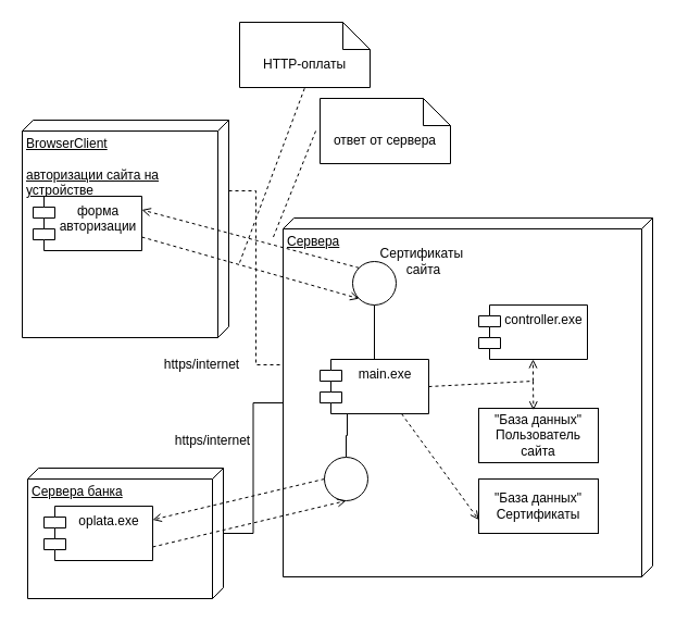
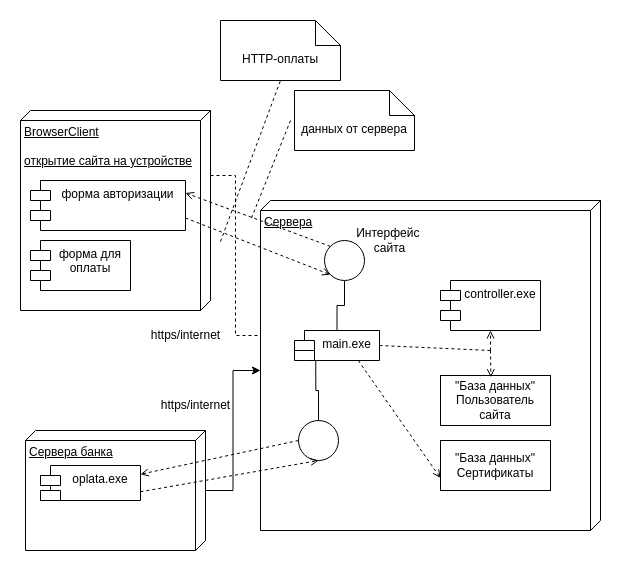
  <mxCell id="0" />
  <mxCell id="1" parent="0" />
  <mxCell id="2" value="Сервера" style="verticalAlign=top;align=left;spacingTop=8;spacingLeft=2;spacingRight=12;shape=cube;size=10;direction=south;fontStyle=4;html=1;whiteSpace=wrap;" vertex="1" parent="1"><mxGeometry x="260" y="200" width="340" height="330" as="geometry" /></mxCell>
- <mxCell id="3" value="BrowserClient&lt;div&gt;&lt;br&gt;&lt;/div&gt;&lt;div&gt;авторизации сайта на устройстве&lt;/div&gt;" style="verticalAlign=top;align=left;spacingTop=8;spacingLeft=2;spacingRight=12;shape=cube;size=10;direction=south;fontStyle=4;html=1;whiteSpace=wrap;" vertex="1" parent="1"><mxGeometry x="20" y="110" width="190" height="200" as="geometry" /></mxCell>
- <mxCell id="4" value="форма авторизации" style="shape=module;align=left;spacingLeft=20;align=center;verticalAlign=top;whiteSpace=wrap;html=1;" vertex="1" parent="1"><mxGeometry x="30" y="180" width="100" height="50" as="geometry" /></mxCell>
+ <mxCell id="3" value="BrowserClient&lt;div&gt;&lt;br&gt;&lt;/div&gt;&lt;div&gt;открытие сайта на устройстве&lt;/div&gt;" style="verticalAlign=top;align=left;spacingTop=8;spacingLeft=2;spacingRight=12;shape=cube;size=10;direction=south;fontStyle=4;html=1;whiteSpace=wrap;" vertex="1" parent="1"><mxGeometry x="20" y="110" width="190" height="200" as="geometry" /></mxCell>
+ <mxCell id="4" value="форма авторизации" style="shape=module;align=left;spacingLeft=20;align=center;verticalAlign=top;whiteSpace=wrap;html=1;" vertex="1" parent="1"><mxGeometry x="30" y="180" width="155" height="50" as="geometry" /></mxCell>
  <mxCell id="5" value="" style="endArrow=none;html=1;rounded=0;exitX=0;exitY=0;exitDx=65;exitDy=0;exitPerimeter=0;entryX=0;entryY=0;entryDx=135;entryDy=340;entryPerimeter=0;edgeStyle=orthogonalEdgeStyle;dashed=1;" edge="1" parent="1" source="3" target="2"><mxGeometry width="50" height="50" relative="1" as="geometry"><mxPoint x="300" y="370" as="sourcePoint" /><mxPoint x="350" y="320" as="targetPoint" /></mxGeometry></mxCell>
  <mxCell id="6" style="edgeStyle=orthogonalEdgeStyle;rounded=0;orthogonalLoop=1;jettySize=auto;html=1;exitX=0.5;exitY=1;exitDx=0;exitDy=0;endArrow=none;startFill=0;" edge="1" parent="1" source="7" target="10"><mxGeometry relative="1" as="geometry" /></mxCell>
  <mxCell id="7" value="" style="ellipse;whiteSpace=wrap;html=1;aspect=fixed;" vertex="1" parent="1"><mxGeometry x="324" y="240" width="40" height="40" as="geometry" /></mxCell>
  <mxCell id="8" value="" style="endArrow=open;dashed=1;html=1;rounded=0;exitX=0;exitY=0;exitDx=0;exitDy=0;entryX=1;entryY=0.25;entryDx=0;entryDy=0;" edge="1" parent="1" source="7" target="4"><mxGeometry width="160" relative="1" as="geometry"><mxPoint x="190" y="470" as="sourcePoint" /><mxPoint x="350" y="470" as="targetPoint" /></mxGeometry></mxCell>
  <mxCell id="9" value="" style="endArrow=open;dashed=1;html=1;rounded=0;exitX=1;exitY=0.75;exitDx=0;exitDy=0;entryX=0;entryY=1;entryDx=0;entryDy=0;" edge="1" parent="1" source="4" target="7"><mxGeometry width="160" relative="1" as="geometry"><mxPoint x="200" y="460" as="sourcePoint" /><mxPoint x="360" y="460" as="targetPoint" /></mxGeometry></mxCell>
- <mxCell id="10" value="main.exe" style="shape=module;align=left;spacingLeft=20;align=center;verticalAlign=top;whiteSpace=wrap;html=1;" vertex="1" parent="1"><mxGeometry x="294" y="330" width="100" height="50" as="geometry" /></mxCell>
- <mxCell id="11" value="ответ от сервера" style="shape=note2;boundedLbl=1;whiteSpace=wrap;html=1;size=25;verticalAlign=top;align=center;" vertex="1" parent="1"><mxGeometry x="294" y="90" width="120" height="60" as="geometry" /></mxCell>
+ <mxCell id="10" value="main.exe" style="shape=module;align=left;spacingLeft=20;align=center;verticalAlign=top;whiteSpace=wrap;html=1;" vertex="1" parent="1"><mxGeometry x="294" y="330" width="85" height="30" as="geometry" /></mxCell>
+ <mxCell id="11" value="данных от сервера" style="shape=note2;boundedLbl=1;whiteSpace=wrap;html=1;size=25;verticalAlign=top;align=center;" vertex="1" parent="1"><mxGeometry x="294" y="90" width="120" height="60" as="geometry" /></mxCell>
  <mxCell id="12" value="HTTP-оплаты" style="shape=note2;boundedLbl=1;whiteSpace=wrap;html=1;size=25;verticalAlign=top;align=center;" vertex="1" parent="1"><mxGeometry x="220" y="20" width="120" height="60" as="geometry" /></mxCell>
  <mxCell id="13" value="" style="endArrow=none;dashed=1;html=1;rounded=0;" edge="1" parent="1"><mxGeometry width="50" height="50" relative="1" as="geometry"><mxPoint x="220" y="241" as="sourcePoint" /><mxPoint x="280" y="80" as="targetPoint" /><Array as="points" /></mxGeometry></mxCell>
  <mxCell id="14" value="" style="endArrow=none;dashed=1;html=1;rounded=0;" edge="1" parent="1"><mxGeometry width="50" height="50" relative="1" as="geometry"><mxPoint x="290" y="120" as="sourcePoint" /><mxPoint x="250" y="220" as="targetPoint" /></mxGeometry></mxCell>
- <mxCell id="15" value="Сертификаты&amp;nbsp;&lt;div&gt;сайта&lt;/div&gt;" style="text;html=1;align=center;verticalAlign=middle;resizable=0;points=[];autosize=1;strokeColor=none;fillColor=none;" vertex="1" parent="1"><mxGeometry x="344" y="220" width="90" height="40" as="geometry" /></mxCell>
- <mxCell id="16" style="edgeStyle=orthogonalEdgeStyle;rounded=0;orthogonalLoop=1;jettySize=auto;html=1;entryX=0;entryY=0;entryDx=170;entryDy=340;entryPerimeter=0;endArrow=none;startFill=0;" edge="1" parent="1" source="17" target="2"><mxGeometry relative="1" as="geometry"><mxPoint x="210" y="380" as="targetPoint" /></mxGeometry></mxCell>
+ <mxCell id="15" value="Интерфейс&amp;nbsp;&lt;div&gt;сайта&lt;/div&gt;" style="text;html=1;align=center;verticalAlign=middle;resizable=0;points=[];autosize=1;strokeColor=none;fillColor=none;" vertex="1" parent="1"><mxGeometry x="344" y="220" width="90" height="40" as="geometry" /></mxCell>
+ <mxCell id="16" style="edgeStyle=orthogonalEdgeStyle;rounded=0;orthogonalLoop=1;jettySize=auto;html=1;entryX=0;entryY=0;entryDx=170;entryDy=340;entryPerimeter=0;endArrow=classic;startFill=0;" edge="1" parent="1" source="17" target="2"><mxGeometry relative="1" as="geometry"><mxPoint x="210" y="380" as="targetPoint" /></mxGeometry></mxCell>
  <mxCell id="17" value="Сервера банка" style="verticalAlign=top;align=left;spacingTop=8;spacingLeft=2;spacingRight=12;shape=cube;size=10;direction=south;fontStyle=4;html=1;whiteSpace=wrap;" vertex="1" parent="1"><mxGeometry x="25" y="430" width="180" height="120" as="geometry" /></mxCell>
+ <mxCell id="18" value="форма для&lt;div&gt;оплаты&lt;/div&gt;" style="shape=module;align=left;spacingLeft=20;align=center;verticalAlign=top;whiteSpace=wrap;html=1;" vertex="1" parent="1"><mxGeometry x="30" y="240" width="100" height="50" as="geometry" /></mxCell>
  <mxCell id="19" value="" style="edgeStyle=orthogonalEdgeStyle;rounded=0;orthogonalLoop=1;jettySize=auto;html=1;entryX=0.25;entryY=1;entryDx=0;entryDy=0;endArrow=none;startFill=0;" edge="1" parent="1" source="20" target="10"><mxGeometry relative="1" as="geometry" /></mxCell>
  <mxCell id="20" value="" style="ellipse;whiteSpace=wrap;html=1;aspect=fixed;" vertex="1" parent="1"><mxGeometry x="298" y="420" width="40" height="40" as="geometry" /></mxCell>
  <mxCell id="21" value="" style="endArrow=open;dashed=1;html=1;rounded=0;entryX=1;entryY=0.25;entryDx=0;entryDy=0;exitX=0;exitY=0.5;exitDx=0;exitDy=0;" edge="1" parent="1" source="20" target="22"><mxGeometry width="160" relative="1" as="geometry"><mxPoint x="220" y="440" as="sourcePoint" /><mxPoint x="330" y="400" as="targetPoint" /></mxGeometry></mxCell>
- <mxCell id="22" value="oplata.exe" style="shape=module;align=left;spacingLeft=20;align=center;verticalAlign=top;whiteSpace=wrap;html=1;" vertex="1" parent="1"><mxGeometry x="40" y="465" width="100" height="50" as="geometry" /></mxCell>
+ <mxCell id="22" value="oplata.exe" style="shape=module;align=left;spacingLeft=20;align=center;verticalAlign=top;whiteSpace=wrap;html=1;" vertex="1" parent="1"><mxGeometry x="40" y="465" width="100" height="35" as="geometry" /></mxCell>
  <mxCell id="23" value="&quot;База данных&quot;&lt;br&gt;Пользователь сайта" style="html=1;whiteSpace=wrap;" vertex="1" parent="1"><mxGeometry x="440" y="375" width="110" height="50" as="geometry" /></mxCell>
  <mxCell id="24" value="&quot;База данных&quot;&lt;br&gt;Сертификаты" style="html=1;whiteSpace=wrap;" vertex="1" parent="1"><mxGeometry x="440" y="440" width="110" height="50" as="geometry" /></mxCell>
  <mxCell id="25" value="" style="endArrow=open;dashed=1;html=1;rounded=0;entryX=0;entryY=0.75;entryDx=0;entryDy=0;exitX=0.75;exitY=1;exitDx=0;exitDy=0;" edge="1" parent="1" source="10" target="24"><mxGeometry width="160" relative="1" as="geometry"><mxPoint x="310" y="455" as="sourcePoint" /><mxPoint x="150" y="488" as="targetPoint" /></mxGeometry></mxCell>
  <mxCell id="26" value="controller.exe" style="shape=module;align=left;spacingLeft=20;align=center;verticalAlign=top;whiteSpace=wrap;html=1;" vertex="1" parent="1"><mxGeometry x="440" y="280" width="100" height="50" as="geometry" /></mxCell>
  <mxCell id="27" value="" style="endArrow=none;dashed=1;html=1;rounded=0;exitX=1;exitY=0.5;exitDx=0;exitDy=0;" edge="1" parent="1" source="10"><mxGeometry width="50" height="50" relative="1" as="geometry"><mxPoint x="414" y="360" as="sourcePoint" /><mxPoint x="490" y="350" as="targetPoint" /><Array as="points" /></mxGeometry></mxCell>
  <mxCell id="28" value="" style="endArrow=open;dashed=1;html=1;rounded=0;entryX=0.5;entryY=1;entryDx=0;entryDy=0;" edge="1" parent="1" target="26"><mxGeometry width="160" relative="1" as="geometry"><mxPoint x="490" y="350" as="sourcePoint" /><mxPoint x="450" y="488" as="targetPoint" /></mxGeometry></mxCell>
  <mxCell id="29" value="" style="endArrow=open;dashed=1;html=1;rounded=0;entryX=0.458;entryY=0.035;entryDx=0;entryDy=0;entryPerimeter=0;" edge="1" parent="1" target="23"><mxGeometry width="160" relative="1" as="geometry"><mxPoint x="490" y="350" as="sourcePoint" /><mxPoint x="500" y="330" as="targetPoint" /></mxGeometry></mxCell>
  <mxCell id="30" value="" style="endArrow=open;dashed=1;html=1;rounded=0;entryX=0.5;entryY=1;entryDx=0;entryDy=0;exitX=1;exitY=0.75;exitDx=0;exitDy=0;" edge="1" parent="1" source="22" target="20"><mxGeometry width="160" relative="1" as="geometry"><mxPoint x="310" y="455" as="sourcePoint" /><mxPoint x="150" y="488" as="targetPoint" /></mxGeometry></mxCell>
  <mxCell id="31" value="https/internet" style="text;html=1;align=center;verticalAlign=middle;resizable=0;points=[];autosize=1;strokeColor=none;fillColor=none;" vertex="1" parent="1"><mxGeometry x="140" y="320" width="90" height="30" as="geometry" /></mxCell>
  <mxCell id="32" value="https/internet" style="text;html=1;align=center;verticalAlign=middle;resizable=0;points=[];autosize=1;strokeColor=none;fillColor=none;" vertex="1" parent="1"><mxGeometry x="150" y="390" width="90" height="30" as="geometry" /></mxCell>
